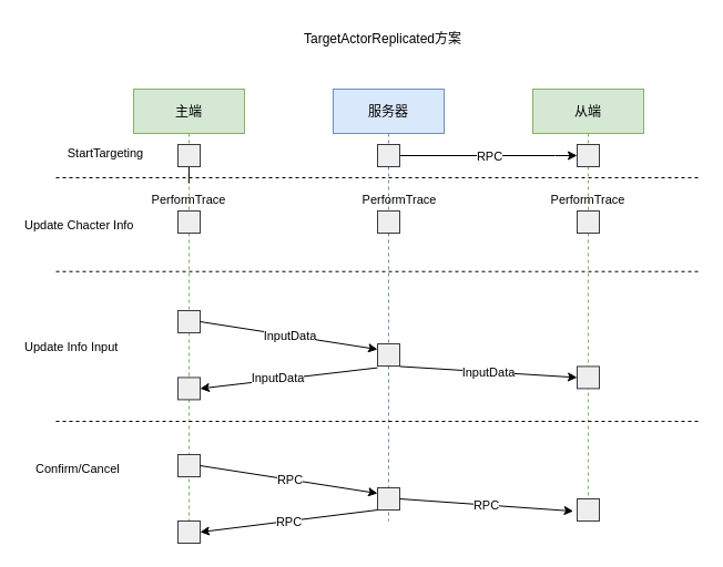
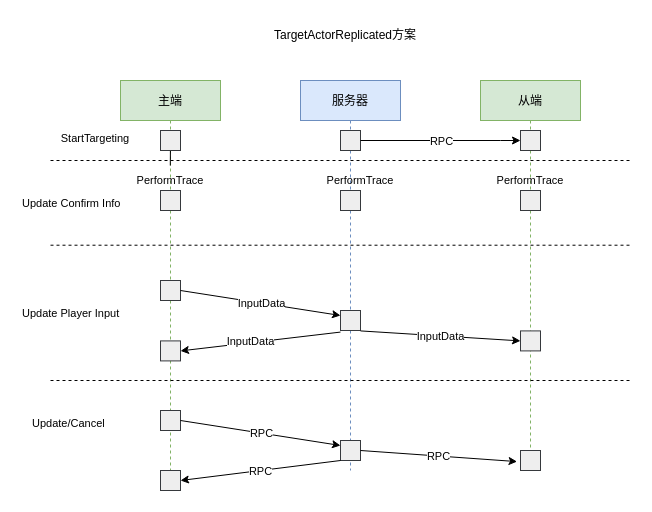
  <mxCell id="0" />
  <mxCell id="1" parent="0" />
  <mxCell id="2" value="主端" style="shape=umlLifeline;perimeter=lifelinePerimeter;container=1;collapsible=0;recursiveResize=0;rounded=0;shadow=0;strokeWidth=1;fillColor=#d5e8d4;strokeColor=#82b366;" vertex="1" parent="1"><mxGeometry x="120" y="80" width="100" height="390" as="geometry" /></mxCell>
  <mxCell id="3" value="" style="rounded=0;whiteSpace=wrap;html=1;fillColor=#eeeeee;strokeColor=#36393d;" vertex="1" parent="2"><mxGeometry x="40" y="110" width="20" height="20" as="geometry" /></mxCell>
  <mxCell id="4" value="" style="rounded=0;whiteSpace=wrap;html=1;fillColor=#eeeeee;strokeColor=#36393d;" vertex="1" parent="2"><mxGeometry x="40" y="200" width="20" height="20" as="geometry" /></mxCell>
  <mxCell id="5" value="" style="endArrow=classic;html=1;rounded=0;fontSize=11;entryX=0;entryY=0.25;entryDx=0;entryDy=0;" edge="1" parent="2" target="14"><mxGeometry relative="1" as="geometry"><mxPoint x="60" y="210" as="sourcePoint" /><mxPoint x="160" y="210" as="targetPoint" /></mxGeometry></mxCell>
  <mxCell id="6" value="InputData" style="edgeLabel;resizable=0;html=1;align=center;verticalAlign=middle;fontSize=11;" connectable="0" vertex="1" parent="5"><mxGeometry relative="1" as="geometry" /></mxCell>
  <mxCell id="7" value="&lt;font style=&quot;font-size: 11px;&quot;&gt;PerformTrace&lt;/font&gt;" style="text;html=1;strokeColor=none;fillColor=none;align=center;verticalAlign=middle;whiteSpace=wrap;rounded=0;fontSize=11;" vertex="1" parent="2"><mxGeometry x="30" y="90" width="40" height="20" as="geometry" /></mxCell>
  <mxCell id="8" value="" style="rounded=0;whiteSpace=wrap;html=1;fillColor=#eeeeee;strokeColor=#36393d;" vertex="1" parent="2"><mxGeometry x="40" y="330" width="20" height="20" as="geometry" /></mxCell>
  <mxCell id="9" value="" style="endArrow=classic;html=1;rounded=0;entryX=0;entryY=0.25;entryDx=0;entryDy=0;" edge="1" parent="2" target="20"><mxGeometry relative="1" as="geometry"><mxPoint x="60" y="340" as="sourcePoint" /><mxPoint x="160" y="340" as="targetPoint" /></mxGeometry></mxCell>
  <mxCell id="10" value="RPC" style="edgeLabel;resizable=0;html=1;align=center;verticalAlign=middle;" connectable="0" vertex="1" parent="9"><mxGeometry relative="1" as="geometry" /></mxCell>
  <mxCell id="11" value="服务器" style="shape=umlLifeline;perimeter=lifelinePerimeter;container=1;collapsible=0;recursiveResize=0;rounded=0;shadow=0;strokeWidth=1;fillColor=#dae8fc;strokeColor=#6c8ebf;" vertex="1" parent="1"><mxGeometry x="300" y="80" width="100" height="390" as="geometry" /></mxCell>
  <mxCell id="12" value="" style="rounded=0;whiteSpace=wrap;html=1;fillColor=#eeeeee;strokeColor=#36393d;" vertex="1" parent="11"><mxGeometry x="40" y="50" width="20" height="20" as="geometry" /></mxCell>
  <mxCell id="13" value="" style="rounded=0;whiteSpace=wrap;html=1;fillColor=#eeeeee;strokeColor=#36393d;" vertex="1" parent="11"><mxGeometry x="40" y="110" width="20" height="20" as="geometry" /></mxCell>
  <mxCell id="14" value="" style="rounded=0;whiteSpace=wrap;html=1;fillColor=#eeeeee;strokeColor=#36393d;" vertex="1" parent="11"><mxGeometry x="40" y="230" width="20" height="20" as="geometry" /></mxCell>
  <mxCell id="15" value="&lt;font style=&quot;font-size: 11px;&quot;&gt;PerformTrace&lt;/font&gt;" style="text;html=1;strokeColor=none;fillColor=none;align=center;verticalAlign=middle;whiteSpace=wrap;rounded=0;fontSize=11;" vertex="1" parent="11"><mxGeometry x="40" y="90" width="40" height="20" as="geometry" /></mxCell>
  <mxCell id="16" value="" style="endArrow=classic;html=1;rounded=0;fontSize=11;entryX=0;entryY=0.5;entryDx=0;entryDy=0;" edge="1" parent="11" target="23"><mxGeometry relative="1" as="geometry"><mxPoint x="60" y="250.41" as="sourcePoint" /><mxPoint x="160" y="250.41" as="targetPoint" /></mxGeometry></mxCell>
  <mxCell id="17" value="InputData" style="edgeLabel;resizable=0;html=1;align=center;verticalAlign=middle;fontSize=11;" connectable="0" vertex="1" parent="16"><mxGeometry relative="1" as="geometry" /></mxCell>
  <mxCell id="18" value="" style="endArrow=classic;html=1;rounded=0;fontSize=11;" edge="1" parent="11"><mxGeometry relative="1" as="geometry"><mxPoint x="60" y="60" as="sourcePoint" /><mxPoint x="220" y="60" as="targetPoint" /><Array as="points"><mxPoint x="200" y="60" /></Array></mxGeometry></mxCell>
  <mxCell id="19" value="RPC" style="edgeLabel;resizable=0;html=1;align=center;verticalAlign=middle;fontSize=11;" connectable="0" vertex="1" parent="18"><mxGeometry relative="1" as="geometry" /></mxCell>
  <mxCell id="20" value="" style="rounded=0;whiteSpace=wrap;html=1;fillColor=#eeeeee;strokeColor=#36393d;" vertex="1" parent="11"><mxGeometry x="40" y="360" width="20" height="20" as="geometry" /></mxCell>
  <mxCell id="21" value="从端" style="shape=umlLifeline;perimeter=lifelinePerimeter;container=1;collapsible=0;recursiveResize=0;rounded=0;shadow=0;strokeWidth=1;fillColor=#d5e8d4;strokeColor=#82b366;" vertex="1" parent="1"><mxGeometry x="480" y="80" width="100" height="390" as="geometry" /></mxCell>
  <mxCell id="22" value="" style="rounded=0;whiteSpace=wrap;html=1;fillColor=#eeeeee;strokeColor=#36393d;" vertex="1" parent="21"><mxGeometry x="40" y="110" width="20" height="20" as="geometry" /></mxCell>
  <mxCell id="23" value="" style="rounded=0;whiteSpace=wrap;html=1;fillColor=#eeeeee;strokeColor=#36393d;" vertex="1" parent="21"><mxGeometry x="40" y="250.41" width="20" height="20" as="geometry" /></mxCell>
  <mxCell id="24" value="" style="rounded=0;whiteSpace=wrap;html=1;fillColor=#eeeeee;strokeColor=#36393d;" vertex="1" parent="21"><mxGeometry x="40" y="50" width="20" height="20" as="geometry" /></mxCell>
  <mxCell id="25" value="&lt;font style=&quot;font-size: 11px;&quot;&gt;PerformTrace&lt;/font&gt;" style="text;html=1;strokeColor=none;fillColor=none;align=center;verticalAlign=middle;whiteSpace=wrap;rounded=0;fontSize=11;" vertex="1" parent="21"><mxGeometry x="30" y="90" width="40" height="20" as="geometry" /></mxCell>
  <mxCell id="26" value="" style="endArrow=none;dashed=1;html=1;rounded=0;fontSize=11;" edge="1" parent="21"><mxGeometry width="50" height="50" relative="1" as="geometry"><mxPoint x="-430" y="300.0" as="sourcePoint" /><mxPoint x="150" y="300.0" as="targetPoint" /></mxGeometry></mxCell>
  <mxCell id="27" value="" style="rounded=0;whiteSpace=wrap;html=1;fillColor=#eeeeee;strokeColor=#36393d;" vertex="1" parent="21"><mxGeometry x="40" y="370" width="20" height="20" as="geometry" /></mxCell>
  <mxCell id="28" value="" style="verticalAlign=bottom;endArrow=none;shadow=0;strokeWidth=1;exitX=0.498;exitY=0.218;exitDx=0;exitDy=0;exitPerimeter=0;entryX=0.5;entryY=0.4;entryDx=0;entryDy=0;entryPerimeter=0;" edge="1" parent="1" source="2" target="29"><mxGeometry x="-1" y="157" relative="1" as="geometry"><mxPoint x="169.8" y="145.4" as="sourcePoint" /><mxPoint x="350" y="200" as="targetPoint" /><Array as="points" /><mxPoint x="-125" y="62" as="offset" /></mxGeometry></mxCell>
  <mxCell id="29" value="" style="rounded=0;whiteSpace=wrap;html=1;fillColor=#eeeeee;strokeColor=#36393d;" vertex="1" parent="1"><mxGeometry x="160" y="130" width="20" height="20" as="geometry" /></mxCell>
  <mxCell id="30" value="TargetActorReplicated方案" style="text;strokeColor=none;align=center;fillColor=none;html=1;verticalAlign=middle;whiteSpace=wrap;rounded=0;" vertex="1" parent="1"><mxGeometry x="180" y="20" width="330" height="30" as="geometry" /></mxCell>
  <mxCell id="31" value="&lt;font style=&quot;font-size: 11px;&quot;&gt;StartTargeting&lt;/font&gt;" style="text;strokeColor=none;align=center;fillColor=none;html=1;verticalAlign=middle;whiteSpace=wrap;rounded=0;fontSize=8;" vertex="1" parent="1"><mxGeometry x="50" y="130" width="90" height="15" as="geometry" /></mxCell>
  <mxCell id="32" value="" style="endArrow=none;dashed=1;html=1;rounded=0;fontSize=11;" edge="1" parent="1"><mxGeometry width="50" height="50" relative="1" as="geometry"><mxPoint x="50" y="160" as="sourcePoint" /><mxPoint x="630" y="160" as="targetPoint" /></mxGeometry></mxCell>
- <mxCell id="33" value="&lt;div style=&quot;text-align: center;&quot;&gt;&lt;span style=&quot;background-color: initial;&quot;&gt;Update Chacter Info&lt;/span&gt;&lt;/div&gt;" style="text;whiteSpace=wrap;html=1;fontSize=11;" vertex="1" parent="1"><mxGeometry y="190" width="110" height="20" as="geometry" x="20" /></mxCell>
- <mxCell id="34" value="&lt;div style=&quot;text-align: center;&quot;&gt;Update Info Input&lt;/div&gt;" style="text;whiteSpace=wrap;html=1;fontSize=11;" vertex="1" parent="1"><mxGeometry y="300" width="130" height="20" as="geometry" x="20" /></mxCell>
+ <mxCell id="33" value="&lt;div style=&quot;text-align: center;&quot;&gt;&lt;span style=&quot;background-color: initial;&quot;&gt;Update Confirm Info&lt;/span&gt;&lt;/div&gt;" style="text;whiteSpace=wrap;html=1;fontSize=11;" vertex="1" parent="1"><mxGeometry y="190" width="110" height="20" as="geometry" x="20" /></mxCell>
+ <mxCell id="34" value="&lt;div style=&quot;text-align: center;&quot;&gt;Update Player Input&lt;/div&gt;" style="text;whiteSpace=wrap;html=1;fontSize=11;" vertex="1" parent="1"><mxGeometry y="300" width="130" height="20" as="geometry" x="20" /></mxCell>
  <mxCell id="35" value="" style="rounded=0;whiteSpace=wrap;html=1;fillColor=#eeeeee;strokeColor=#36393d;" vertex="1" parent="1"><mxGeometry x="160" y="340.41" width="20" height="20" as="geometry" /></mxCell>
  <mxCell id="36" value="" style="endArrow=classic;html=1;rounded=0;fontSize=11;entryX=1;entryY=0.5;entryDx=0;entryDy=0;" edge="1" parent="1" target="35"><mxGeometry relative="1" as="geometry"><mxPoint x="340" y="331.586" as="sourcePoint" /><mxPoint x="500" y="435.41" as="targetPoint" /></mxGeometry></mxCell>
  <mxCell id="37" value="InputData" style="edgeLabel;resizable=0;html=1;align=center;verticalAlign=middle;fontSize=11;" connectable="0" vertex="1" parent="36"><mxGeometry relative="1" as="geometry"><mxPoint x="-10" y="-1" as="offset" /></mxGeometry></mxCell>
  <mxCell id="38" value="" style="endArrow=none;dashed=1;html=1;rounded=0;fontSize=11;" edge="1" parent="1"><mxGeometry width="50" height="50" relative="1" as="geometry"><mxPoint x="50" y="244.71" as="sourcePoint" /><mxPoint x="630" y="244.71" as="targetPoint" /></mxGeometry></mxCell>
- <mxCell id="39" value="&lt;div style=&quot;text-align: center;&quot;&gt;Confirm/Cancel&lt;/div&gt;" style="text;whiteSpace=wrap;html=1;fontSize=11;" vertex="1" parent="1"><mxGeometry x="30" y="410" width="130" height="20" as="geometry" /></mxCell>
+ <mxCell id="39" value="&lt;div style=&quot;text-align: center;&quot;&gt;Update/Cancel&lt;/div&gt;" style="text;whiteSpace=wrap;html=1;fontSize=11;" vertex="1" parent="1"><mxGeometry x="30" y="410" width="130" height="20" as="geometry" /></mxCell>
  <mxCell id="40" value="" style="rounded=0;whiteSpace=wrap;html=1;fillColor=#eeeeee;strokeColor=#36393d;" vertex="1" parent="1"><mxGeometry x="160" y="470" width="20" height="20" as="geometry" /></mxCell>
  <mxCell id="41" value="" style="endArrow=classic;html=1;rounded=0;entryX=-0.171;entryY=0.555;entryDx=0;entryDy=0;entryPerimeter=0;exitX=1;exitY=0.5;exitDx=0;exitDy=0;" edge="1" parent="1" source="20" target="27"><mxGeometry relative="1" as="geometry"><mxPoint x="360" y="460" as="sourcePoint" /><mxPoint x="460" y="460" as="targetPoint" /></mxGeometry></mxCell>
  <mxCell id="42" value="RPC" style="edgeLabel;resizable=0;html=1;align=center;verticalAlign=middle;" connectable="0" vertex="1" parent="41"><mxGeometry relative="1" as="geometry" /></mxCell>
  <mxCell id="43" value="" style="endArrow=classic;html=1;rounded=0;entryX=1;entryY=0.5;entryDx=0;entryDy=0;exitX=0;exitY=1;exitDx=0;exitDy=0;" edge="1" parent="1" source="20" target="40"><mxGeometry relative="1" as="geometry"><mxPoint x="320" y="470" as="sourcePoint" /><mxPoint x="420" y="470" as="targetPoint" /></mxGeometry></mxCell>
  <mxCell id="44" value="RPC" style="edgeLabel;resizable=0;html=1;align=center;verticalAlign=middle;" connectable="0" vertex="1" parent="43"><mxGeometry relative="1" as="geometry" /></mxCell>
